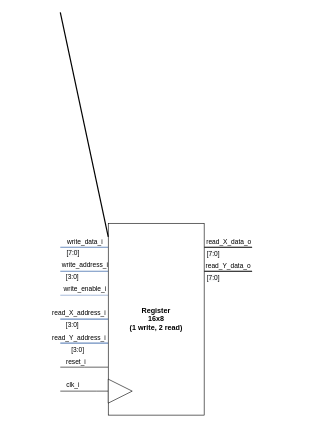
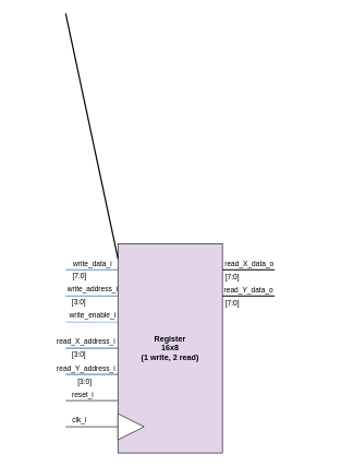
  <mxCell id="0" />
  <mxCell id="1" parent="0" />
  <mxCell id="2" style="edgeStyle=orthogonalEdgeStyle;rounded=0;orthogonalLoop=1;jettySize=auto;html=1;strokeWidth=2;endArrow=none;endFill=0;" parent="1" source="26" edge="1"><mxGeometry relative="1" as="geometry"><mxPoint x="420" y="412" as="targetPoint" /><Array as="points"><mxPoint x="390" y="412" /><mxPoint x="390" y="412" /></Array></mxGeometry></mxCell>
  <mxCell id="3" value="&lt;div style=&quot;&quot;&gt;read_X_data_o&lt;/div&gt;" style="edgeLabel;html=1;align=center;verticalAlign=middle;resizable=0;points=[];labelBackgroundColor=none;" parent="2" vertex="1" connectable="0"><mxGeometry x="0.35" y="-1" relative="1" as="geometry"><mxPoint x="-14" y="-11" as="offset" /></mxGeometry></mxCell>
  <mxCell id="4" value="&lt;span style=&quot;background-color: rgb(248 , 249 , 250)&quot;&gt;[7:0]&lt;/span&gt;" style="edgeLabel;html=1;align=center;verticalAlign=middle;resizable=0;points=[];" parent="2" vertex="1" connectable="0"><mxGeometry x="-0.25" y="-3" relative="1" as="geometry"><mxPoint x="-16" y="7" as="offset" /></mxGeometry></mxCell>
  <mxCell id="5" style="edgeStyle=orthogonalEdgeStyle;rounded=0;orthogonalLoop=1;jettySize=auto;html=1;endArrow=none;endFill=0;strokeWidth=2;" parent="1" source="26" edge="1"><mxGeometry relative="1" as="geometry"><mxPoint x="420" y="452" as="targetPoint" /><Array as="points"><mxPoint x="390" y="452" /><mxPoint x="390" y="452" /></Array></mxGeometry></mxCell>
  <mxCell id="6" value="&lt;span style=&quot;&quot;&gt;read_Y_data_o&lt;/span&gt;" style="edgeLabel;html=1;align=center;verticalAlign=middle;resizable=0;points=[];labelBackgroundColor=none;" parent="5" vertex="1" connectable="0"><mxGeometry x="0.33" relative="1" as="geometry"><mxPoint x="-13.2" y="-10" as="offset" /></mxGeometry></mxCell>
  <mxCell id="7" value="&lt;span style=&quot;background-color: rgb(248 , 249 , 250)&quot;&gt;[7:0]&lt;/span&gt;" style="edgeLabel;html=1;align=center;verticalAlign=middle;resizable=0;points=[];" parent="5" vertex="1" connectable="0"><mxGeometry x="-0.383" y="-1" relative="1" as="geometry"><mxPoint x="-10.67" y="9" as="offset" /></mxGeometry></mxCell>
  <mxCell id="8" style="edgeStyle=orthogonalEdgeStyle;rounded=0;orthogonalLoop=1;jettySize=auto;html=1;endArrow=none;endFill=0;strokeWidth=1;" parent="1" source="26" edge="1"><mxGeometry relative="1" as="geometry"><mxPoint x="100" y="612" as="targetPoint" /><Array as="points"><mxPoint x="140" y="612" /><mxPoint x="140" y="612" /></Array></mxGeometry></mxCell>
  <mxCell id="9" value="&lt;span style=&quot;&quot;&gt;reset_i&lt;/span&gt;" style="edgeLabel;html=1;align=center;verticalAlign=middle;resizable=0;points=[];labelBackgroundColor=none;" parent="8" vertex="1" connectable="0"><mxGeometry x="1" y="30" relative="1" as="geometry"><mxPoint x="25.02" y="-40" as="offset" /></mxGeometry></mxCell>
  <mxCell id="10" style="edgeStyle=orthogonalEdgeStyle;rounded=0;orthogonalLoop=1;jettySize=auto;html=1;endArrow=none;endFill=0;strokeWidth=2;fillColor=#dae8fc;strokeColor=#6c8ebf;" parent="1" source="26" edge="1"><mxGeometry relative="1" as="geometry"><mxPoint x="100" y="572" as="targetPoint" /><Array as="points"><mxPoint x="140" y="572" /><mxPoint x="140" y="572" /></Array></mxGeometry></mxCell>
  <mxCell id="11" value="&lt;div style=&quot;&quot;&gt;read_Y_address_i&lt;/div&gt;" style="edgeLabel;html=1;align=center;verticalAlign=middle;resizable=0;points=[];labelBackgroundColor=none;" parent="10" vertex="1" connectable="0"><mxGeometry x="0.328" relative="1" as="geometry"><mxPoint x="3.1" y="-10" as="offset" /></mxGeometry></mxCell>
  <mxCell id="12" value="&lt;span style=&quot;&quot;&gt;[3:0]&lt;/span&gt;" style="edgeLabel;html=1;align=center;verticalAlign=middle;resizable=0;points=[];labelBackgroundColor=none;" parent="10" vertex="1" connectable="0"><mxGeometry x="0.999" y="12" relative="1" as="geometry"><mxPoint x="28.48" y="-2" as="offset" /></mxGeometry></mxCell>
  <mxCell id="13" style="edgeStyle=orthogonalEdgeStyle;rounded=0;orthogonalLoop=1;jettySize=auto;html=1;endArrow=none;endFill=0;strokeWidth=2;fillColor=#dae8fc;strokeColor=#6c8ebf;" parent="1" source="26" edge="1"><mxGeometry relative="1" as="geometry"><mxPoint x="100" y="532" as="targetPoint" /><Array as="points"><mxPoint x="130" y="532" /><mxPoint x="130" y="532" /></Array></mxGeometry></mxCell>
  <mxCell id="14" value="&lt;div&gt;read_X_address_i&lt;/div&gt;" style="edgeLabel;html=1;align=center;verticalAlign=middle;resizable=0;points=[];labelBackgroundColor=none;" parent="13" vertex="1" connectable="0"><mxGeometry x="0.354" y="1" relative="1" as="geometry"><mxPoint x="4.29" y="-11.01" as="offset" /></mxGeometry></mxCell>
  <mxCell id="15" value="&lt;span style=&quot;&quot;&gt;[3:0]&lt;/span&gt;" style="edgeLabel;html=1;align=center;verticalAlign=middle;resizable=0;points=[];labelBackgroundColor=none;" parent="13" vertex="1" connectable="0"><mxGeometry x="0.368" relative="1" as="geometry"><mxPoint x="-5.14" y="9.99" as="offset" /></mxGeometry></mxCell>
  <mxCell id="16" style="edgeStyle=orthogonalEdgeStyle;rounded=0;orthogonalLoop=1;jettySize=auto;html=1;endArrow=none;endFill=0;strokeWidth=1;fillColor=#dae8fc;strokeColor=#6c8ebf;" parent="1" source="26" edge="1"><mxGeometry relative="1" as="geometry"><mxPoint x="100" y="492" as="targetPoint" /><Array as="points"><mxPoint x="150" y="492" /><mxPoint x="150" y="492" /></Array></mxGeometry></mxCell>
  <mxCell id="17" value="&lt;span style=&quot;&quot;&gt;write_enable_i&lt;/span&gt;" style="edgeLabel;html=1;align=center;verticalAlign=middle;resizable=0;points=[];labelBackgroundColor=none;" parent="16" vertex="1" connectable="0"><mxGeometry x="0.796" y="1" relative="1" as="geometry"><mxPoint x="32" y="-11.03" as="offset" /></mxGeometry></mxCell>
  <mxCell id="18" style="edgeStyle=orthogonalEdgeStyle;rounded=0;orthogonalLoop=1;jettySize=auto;html=1;endArrow=none;endFill=0;strokeWidth=2;fillColor=#dae8fc;strokeColor=#6c8ebf;" parent="1" source="26" edge="1"><mxGeometry relative="1" as="geometry"><mxPoint x="100" y="452" as="targetPoint" /><Array as="points"><mxPoint x="160" y="452" /><mxPoint x="160" y="452" /></Array></mxGeometry></mxCell>
  <mxCell id="19" value="&lt;div style=&quot;&quot;&gt;write_address_i&lt;/div&gt;" style="edgeLabel;html=1;align=center;verticalAlign=middle;resizable=0;points=[];labelBackgroundColor=none;" parent="18" vertex="1" connectable="0"><mxGeometry x="0.225" y="-1" relative="1" as="geometry"><mxPoint x="9.14" y="-9.02" as="offset" /></mxGeometry></mxCell>
  <mxCell id="20" value="&lt;span style=&quot;&quot;&gt;[3:0]&lt;/span&gt;" style="edgeLabel;html=1;align=center;verticalAlign=middle;resizable=0;points=[];labelBackgroundColor=none;" parent="18" vertex="1" connectable="0"><mxGeometry x="0.768" y="1" relative="1" as="geometry"><mxPoint x="10.86" y="8.99" as="offset" /></mxGeometry></mxCell>
  <mxCell id="21" style="edgeStyle=orthogonalEdgeStyle;rounded=0;orthogonalLoop=1;jettySize=auto;html=1;endArrow=none;endFill=0;strokeWidth=2;fillColor=#dae8fc;strokeColor=#6c8ebf;" parent="1" source="26" edge="1"><mxGeometry relative="1" as="geometry"><mxPoint x="100" y="412" as="targetPoint" /><Array as="points"><mxPoint x="140" y="412" /><mxPoint x="140" y="412" /></Array></mxGeometry></mxCell>
  <mxCell id="22" value="&lt;div style=&quot;&quot;&gt;write_data_i&lt;/div&gt;" style="edgeLabel;html=1;align=center;verticalAlign=middle;resizable=0;points=[];labelBackgroundColor=none;" parent="21" vertex="1" connectable="0"><mxGeometry x="0.696" relative="1" as="geometry"><mxPoint x="28" y="-10" as="offset" /></mxGeometry></mxCell>
  <mxCell id="23" value="&lt;span style=&quot;background-color: rgb(248 , 249 , 250)&quot;&gt;[7:0]&lt;/span&gt;" style="edgeLabel;html=1;align=center;verticalAlign=middle;resizable=0;points=[];" parent="21" vertex="1" connectable="0"><mxGeometry x="0.682" y="1" relative="1" as="geometry"><mxPoint x="7.43" y="8.99" as="offset" /></mxGeometry></mxCell>
  <mxCell id="24" style="edgeStyle=orthogonalEdgeStyle;rounded=0;orthogonalLoop=1;jettySize=auto;html=1;endArrow=none;endFill=0;" edge="1" parent="1" source="26"><mxGeometry relative="1" as="geometry"><mxPoint x="100" y="652" as="targetPoint" /><Array as="points"><mxPoint x="160" y="652" /><mxPoint x="160" y="652" /></Array></mxGeometry></mxCell>
  <mxCell id="25" value="clk_i" style="edgeLabel;html=1;align=center;verticalAlign=middle;resizable=0;points=[];labelBackgroundColor=none;" vertex="1" connectable="0" parent="24"><mxGeometry x="0.725" y="-2" relative="1" as="geometry"><mxPoint x="9.14" y="-8.01" as="offset" /></mxGeometry></mxCell>
- <mxCell id="26" value="&lt;div&gt;&lt;b&gt;Register&lt;/b&gt;&lt;/div&gt;&lt;div&gt;&lt;b&gt;16x8&lt;/b&gt;&lt;/div&gt;&lt;div&gt;&lt;b&gt;(1 write, 2 read)&lt;br&gt;&lt;/b&gt;&lt;/div&gt;" style="rounded=0;whiteSpace=wrap;html=1;" parent="1" vertex="1"><mxGeometry x="180" y="372" width="160" height="320" as="geometry" /></mxCell>
+ <mxCell id="26" value="&lt;div&gt;&lt;b&gt;Register&lt;/b&gt;&lt;/div&gt;&lt;div&gt;&lt;b&gt;16x8&lt;/b&gt;&lt;/div&gt;&lt;div&gt;&lt;b&gt;(1 write, 2 read)&lt;br&gt;&lt;/b&gt;&lt;/div&gt;" style="rounded=0;whiteSpace=wrap;html=1;fillColor=#e1d5e7;" parent="1" vertex="1"><mxGeometry x="180" y="372" width="160" height="320" as="geometry" /></mxCell>
  <mxCell id="27" value="" style="endArrow=none;html=1;rounded=0;labelBackgroundColor=none;startSize=8;endSize=8;strokeColor=default;strokeWidth=2;jumpSize=8;entryX=0;entryY=0.071;entryDx=0;entryDy=0;entryPerimeter=0;" parent="1" target="26" edge="1"><mxGeometry width="50" height="50" relative="1" as="geometry"><mxPoint x="100" y="20" as="sourcePoint" /><mxPoint x="170" y="22" as="targetPoint" /></mxGeometry></mxCell>
  <mxCell id="28" value="" style="rounded=0;whiteSpace=wrap;html=1;fillColor=none;strokeColor=none;" vertex="1" parent="1"><mxGeometry x="20" y="372" width="480" height="40" as="geometry" /></mxCell>
  <mxCell id="29" value="" style="triangle;whiteSpace=wrap;html=1;" vertex="1" parent="1"><mxGeometry x="180" y="632" width="40" height="40" as="geometry" /></mxCell>
